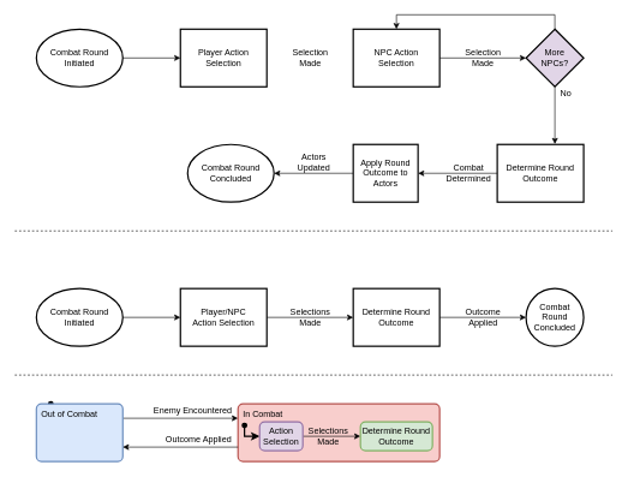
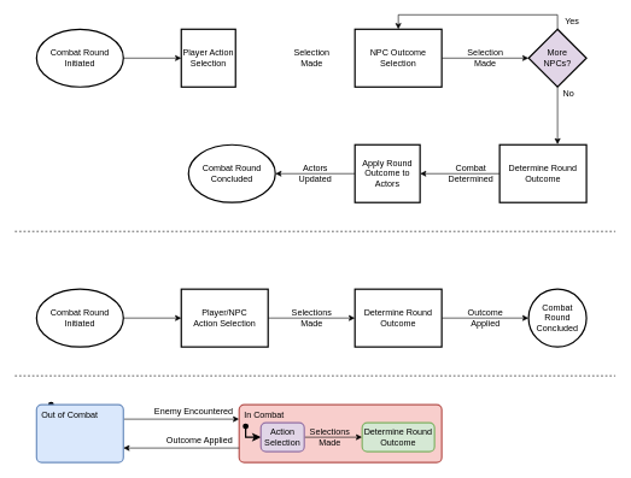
  <mxCell id="0" />
  <mxCell id="1" parent="0" />
  <mxCell id="2" value="" style="edgeStyle=orthogonalEdgeStyle;rounded=0;orthogonalLoop=1;jettySize=auto;html=1;" edge="1" parent="1" source="3" target="4"><mxGeometry relative="1" as="geometry" /></mxCell>
  <mxCell id="3" value="Combat Round Initiated" style="strokeWidth=2;html=1;shape=mxgraph.flowchart.start_1;whiteSpace=wrap;" vertex="1" parent="1"><mxGeometry x="50" y="40" width="120" height="80" as="geometry" /></mxCell>
- <mxCell id="4" value="Player Action Selection" style="whiteSpace=wrap;html=1;strokeWidth=2;" vertex="1" parent="1"><mxGeometry x="250" y="40" width="120" height="80" as="geometry" /></mxCell>
+ <mxCell id="4" value="Player Action Selection" style="whiteSpace=wrap;html=1;strokeWidth=2;" vertex="1" parent="1"><mxGeometry x="250" y="40" width="75" height="80" as="geometry" /></mxCell>
  <mxCell id="5" value="" style="edgeStyle=orthogonalEdgeStyle;rounded=0;orthogonalLoop=1;jettySize=auto;html=1;" edge="1" parent="1" source="6" target="10"><mxGeometry relative="1" as="geometry" /></mxCell>
- <mxCell id="6" value="NPC Action&lt;br&gt;Selection" style="whiteSpace=wrap;html=1;strokeWidth=2;" vertex="1" parent="1"><mxGeometry x="490" y="40" width="120" height="80" as="geometry" /></mxCell>
+ <mxCell id="6" value="NPC Outcome&lt;br&gt;Selection" style="whiteSpace=wrap;html=1;strokeWidth=2;" vertex="1" parent="1"><mxGeometry x="490" y="40" width="120" height="80" as="geometry" /></mxCell>
  <mxCell id="7" value="Selection&lt;br&gt;Made" style="text;html=1;align=center;verticalAlign=middle;resizable=0;points=[];autosize=1;" vertex="1" parent="1"><mxGeometry x="400" y="65" width="60" height="30" as="geometry" /></mxCell>
  <mxCell id="8" style="edgeStyle=orthogonalEdgeStyle;rounded=0;orthogonalLoop=1;jettySize=auto;html=1;exitX=0.5;exitY=0;exitDx=0;exitDy=0;entryX=0.5;entryY=0;entryDx=0;entryDy=0;" edge="1" parent="1" source="10" target="6"><mxGeometry relative="1" as="geometry" /></mxCell>
  <mxCell id="9" value="" style="edgeStyle=orthogonalEdgeStyle;rounded=0;orthogonalLoop=1;jettySize=auto;html=1;entryX=0.667;entryY=-0.007;entryDx=0;entryDy=0;entryPerimeter=0;" edge="1" parent="1" source="10" target="14"><mxGeometry relative="1" as="geometry"><mxPoint x="760" y="180" as="targetPoint" /></mxGeometry></mxCell>
  <mxCell id="10" value="More&lt;br&gt;NPCs?" style="rhombus;whiteSpace=wrap;html=1;strokeWidth=2;fillColor=#e1d5e7;" vertex="1" parent="1"><mxGeometry x="730" y="40" width="80" height="80" as="geometry" /></mxCell>
  <mxCell id="11" value="Selection&lt;br&gt;Made" style="text;html=1;align=center;verticalAlign=middle;resizable=0;points=[];autosize=1;" vertex="1" parent="1"><mxGeometry x="640" y="65" width="60" height="30" as="geometry" /></mxCell>
+ <mxCell id="12" value="Yes" style="text;html=1;align=center;verticalAlign=middle;resizable=0;points=[];autosize=1;" vertex="1" parent="1"><mxGeometry x="770" y="20" width="40" height="20" as="geometry" /></mxCell>
  <mxCell id="13" value="" style="edgeStyle=orthogonalEdgeStyle;rounded=0;orthogonalLoop=1;jettySize=auto;html=1;" edge="1" parent="1" source="14" target="17"><mxGeometry relative="1" as="geometry" /></mxCell>
  <mxCell id="14" value="Determine Round Outcome" style="whiteSpace=wrap;html=1;strokeWidth=2;" vertex="1" parent="1"><mxGeometry x="690" y="200" width="120" height="80" as="geometry" /></mxCell>
  <mxCell id="15" value="No" style="text;html=1;align=center;verticalAlign=middle;resizable=0;points=[];autosize=1;rotation=0;" vertex="1" parent="1"><mxGeometry x="770" y="120" width="30" height="20" as="geometry" /></mxCell>
  <mxCell id="16" value="" style="edgeStyle=orthogonalEdgeStyle;rounded=0;orthogonalLoop=1;jettySize=auto;html=1;" edge="1" parent="1" source="17" target="19"><mxGeometry relative="1" as="geometry" /></mxCell>
  <mxCell id="17" value="Apply Round Outcome to Actors" style="whiteSpace=wrap;html=1;strokeWidth=2;" vertex="1" parent="1"><mxGeometry x="490" y="200" width="90" height="80" as="geometry" /></mxCell>
  <mxCell id="18" value="Combat&lt;br&gt;Determined" style="text;html=1;align=center;verticalAlign=middle;resizable=0;points=[];autosize=1;" vertex="1" parent="1"><mxGeometry x="610" y="225" width="80" height="30" as="geometry" /></mxCell>
  <mxCell id="19" value="Combat Round Concluded" style="ellipse;whiteSpace=wrap;html=1;strokeWidth=2;" vertex="1" parent="1"><mxGeometry x="260" y="200" width="120" height="80" as="geometry" /></mxCell>
- <mxCell id="20" value="Actors&lt;br&gt;Updated" style="text;html=1;align=center;verticalAlign=middle;resizable=0;points=[];autosize=1;" vertex="1" parent="1"><mxGeometry x="405" y="210" width="60" height="30" as="geometry" /></mxCell>
+ <mxCell id="20" value="Actors&lt;br&gt;Updated" style="text;html=1;align=center;verticalAlign=middle;resizable=0;points=[];autosize=1;" vertex="1" parent="1"><mxGeometry x="405" y="225" width="60" height="30" as="geometry" /></mxCell>
  <mxCell id="21" value="" style="edgeStyle=orthogonalEdgeStyle;rounded=0;orthogonalLoop=1;jettySize=auto;html=1;" edge="1" parent="1" source="22" target="24"><mxGeometry relative="1" as="geometry" /></mxCell>
  <mxCell id="22" value="Combat Round Initiated" style="strokeWidth=2;html=1;shape=mxgraph.flowchart.start_1;whiteSpace=wrap;" vertex="1" parent="1"><mxGeometry x="50" y="400" width="120" height="80" as="geometry" /></mxCell>
  <mxCell id="23" value="" style="edgeStyle=orthogonalEdgeStyle;rounded=0;orthogonalLoop=1;jettySize=auto;html=1;entryX=0;entryY=0.5;entryDx=0;entryDy=0;" edge="1" parent="1" source="24" target="27"><mxGeometry relative="1" as="geometry"><mxPoint x="410" y="440" as="targetPoint" /></mxGeometry></mxCell>
  <mxCell id="24" value="Player/NPC&lt;br&gt;Action Selection" style="whiteSpace=wrap;html=1;strokeWidth=2;" vertex="1" parent="1"><mxGeometry x="250" y="400" width="120" height="80" as="geometry" /></mxCell>
  <mxCell id="25" value="Selections&lt;br&gt;Made" style="text;html=1;align=center;verticalAlign=middle;resizable=0;points=[];autosize=1;" vertex="1" parent="1"><mxGeometry x="395" y="425" width="70" height="30" as="geometry" /></mxCell>
  <mxCell id="26" value="" style="edgeStyle=orthogonalEdgeStyle;rounded=0;orthogonalLoop=1;jettySize=auto;html=1;" edge="1" parent="1" source="27" target="28"><mxGeometry relative="1" as="geometry"><Array as="points"><mxPoint x="670" y="440" /><mxPoint x="670" y="440" /></Array></mxGeometry></mxCell>
  <mxCell id="27" value="Determine Round Outcome" style="whiteSpace=wrap;html=1;strokeWidth=2;" vertex="1" parent="1"><mxGeometry x="490" y="400" width="120" height="80" as="geometry" /></mxCell>
  <mxCell id="28" value="Combat Round Concluded" style="ellipse;whiteSpace=wrap;html=1;strokeWidth=2;" vertex="1" parent="1"><mxGeometry x="730" y="400" width="80" height="80" as="geometry" /></mxCell>
  <mxCell id="29" value="Outcome&lt;br&gt;Applied" style="text;html=1;align=center;verticalAlign=middle;resizable=0;points=[];autosize=1;" vertex="1" parent="1"><mxGeometry x="640" y="425" width="60" height="30" as="geometry" /></mxCell>
  <mxCell id="30" value="" style="endArrow=none;dashed=1;html=1;" edge="1" parent="1"><mxGeometry width="50" height="50" relative="1" as="geometry"><mxPoint x="20" y="320" as="sourcePoint" /><mxPoint x="850" y="320" as="targetPoint" /></mxGeometry></mxCell>
  <mxCell id="31" value="" style="endArrow=none;dashed=1;html=1;" edge="1" parent="1"><mxGeometry width="50" height="50" relative="1" as="geometry"><mxPoint x="20" y="520" as="sourcePoint" /><mxPoint x="850" y="520" as="targetPoint" /></mxGeometry></mxCell>
  <mxCell id="32" value="" style="endArrow=classic;html=1;rounded=0;startArrow=oval;startFill=1;strokeWidth=2;entryX=0;entryY=0.25;entryDx=0;entryDy=0;" edge="1" parent="1" target="34"><mxGeometry width="50" height="50" relative="1" as="geometry"><mxPoint x="70" y="560" as="sourcePoint" /><mxPoint x="90" y="600" as="targetPoint" /><Array as="points"><mxPoint x="70" y="580" /></Array></mxGeometry></mxCell>
  <mxCell id="33" style="edgeStyle=orthogonalEdgeStyle;rounded=0;orthogonalLoop=1;jettySize=auto;html=1;exitX=1;exitY=0.25;exitDx=0;exitDy=0;startArrow=none;startFill=0;strokeWidth=1;entryX=0;entryY=0.25;entryDx=0;entryDy=0;" edge="1" parent="1" source="34" target="35"><mxGeometry relative="1" as="geometry"><mxPoint x="320" y="573" as="targetPoint" /><Array as="points" /></mxGeometry></mxCell>
  <mxCell id="34" value="Out of Combat" style="rounded=1;whiteSpace=wrap;html=1;absoluteArcSize=1;arcSize=14;strokeWidth=2;verticalAlign=top;align=left;spacingLeft=5;fillColor=#dae8fc;strokeColor=#6c8ebf;" vertex="1" parent="1"><mxGeometry x="50" y="560" width="120" height="80" as="geometry" /></mxCell>
  <mxCell id="35" value="In Combat" style="rounded=1;whiteSpace=wrap;html=1;absoluteArcSize=1;arcSize=14;strokeWidth=2;verticalAlign=top;align=left;spacingLeft=5;fillColor=#f8cecc;strokeColor=#b85450;" vertex="1" parent="1"><mxGeometry x="330" y="560" width="280" height="80" as="geometry" /></mxCell>
  <mxCell id="36" value="Enemy Encountered" style="text;html=1;align=center;verticalAlign=middle;resizable=0;points=[];autosize=1;spacingLeft=-6;" vertex="1" parent="1"><mxGeometry x="210" y="560" width="120" height="20" as="geometry" /></mxCell>
  <mxCell id="37" value="" style="endArrow=classic;html=1;rounded=0;startArrow=oval;startFill=1;strokeWidth=2;" edge="1" parent="1"><mxGeometry width="50" height="50" relative="1" as="geometry"><mxPoint x="339" y="590" as="sourcePoint" /><mxPoint x="360" y="605" as="targetPoint" /><Array as="points"><mxPoint x="339" y="605" /></Array></mxGeometry></mxCell>
  <mxCell id="38" style="edgeStyle=orthogonalEdgeStyle;rounded=0;orthogonalLoop=1;jettySize=auto;html=1;exitX=1;exitY=0.5;exitDx=0;exitDy=0;startArrow=none;startFill=0;strokeWidth=1;" edge="1" parent="1" source="39"><mxGeometry relative="1" as="geometry"><mxPoint x="500" y="605" as="targetPoint" /></mxGeometry></mxCell>
  <mxCell id="39" value="Action&lt;br&gt;Selection" style="rounded=1;whiteSpace=wrap;html=1;absoluteArcSize=1;arcSize=14;strokeWidth=2;align=center;fillColor=#e1d5e7;strokeColor=#9673a6;" vertex="1" parent="1"><mxGeometry x="360" y="585" width="60" height="40" as="geometry" /></mxCell>
  <mxCell id="40" value="Selections&lt;br&gt;Made" style="text;html=1;align=center;verticalAlign=middle;resizable=0;points=[];autosize=1;" vertex="1" parent="1"><mxGeometry x="420" y="590" width="70" height="30" as="geometry" /></mxCell>
  <mxCell id="41" value="Outcome Applied" style="text;html=1;align=center;verticalAlign=middle;resizable=0;points=[];autosize=1;" vertex="1" parent="1"><mxGeometry x="220" y="600" width="110" height="20" as="geometry" /></mxCell>
  <mxCell id="42" style="edgeStyle=orthogonalEdgeStyle;rounded=0;orthogonalLoop=1;jettySize=auto;html=1;startArrow=none;startFill=0;strokeWidth=1;entryX=1;entryY=0.75;entryDx=0;entryDy=0;" edge="1" parent="1" target="34"><mxGeometry relative="1" as="geometry"><mxPoint x="230" y="640" as="targetPoint" /><mxPoint x="330" y="620" as="sourcePoint" /><Array as="points"><mxPoint x="330" y="620" /></Array></mxGeometry></mxCell>
  <mxCell id="43" value="Determine Round Outcome" style="rounded=1;whiteSpace=wrap;html=1;absoluteArcSize=1;arcSize=14;strokeWidth=2;align=center;fillColor=#d5e8d4;strokeColor=#82b366;" vertex="1" parent="1"><mxGeometry x="500" y="585" width="100" height="40" as="geometry" /></mxCell>
